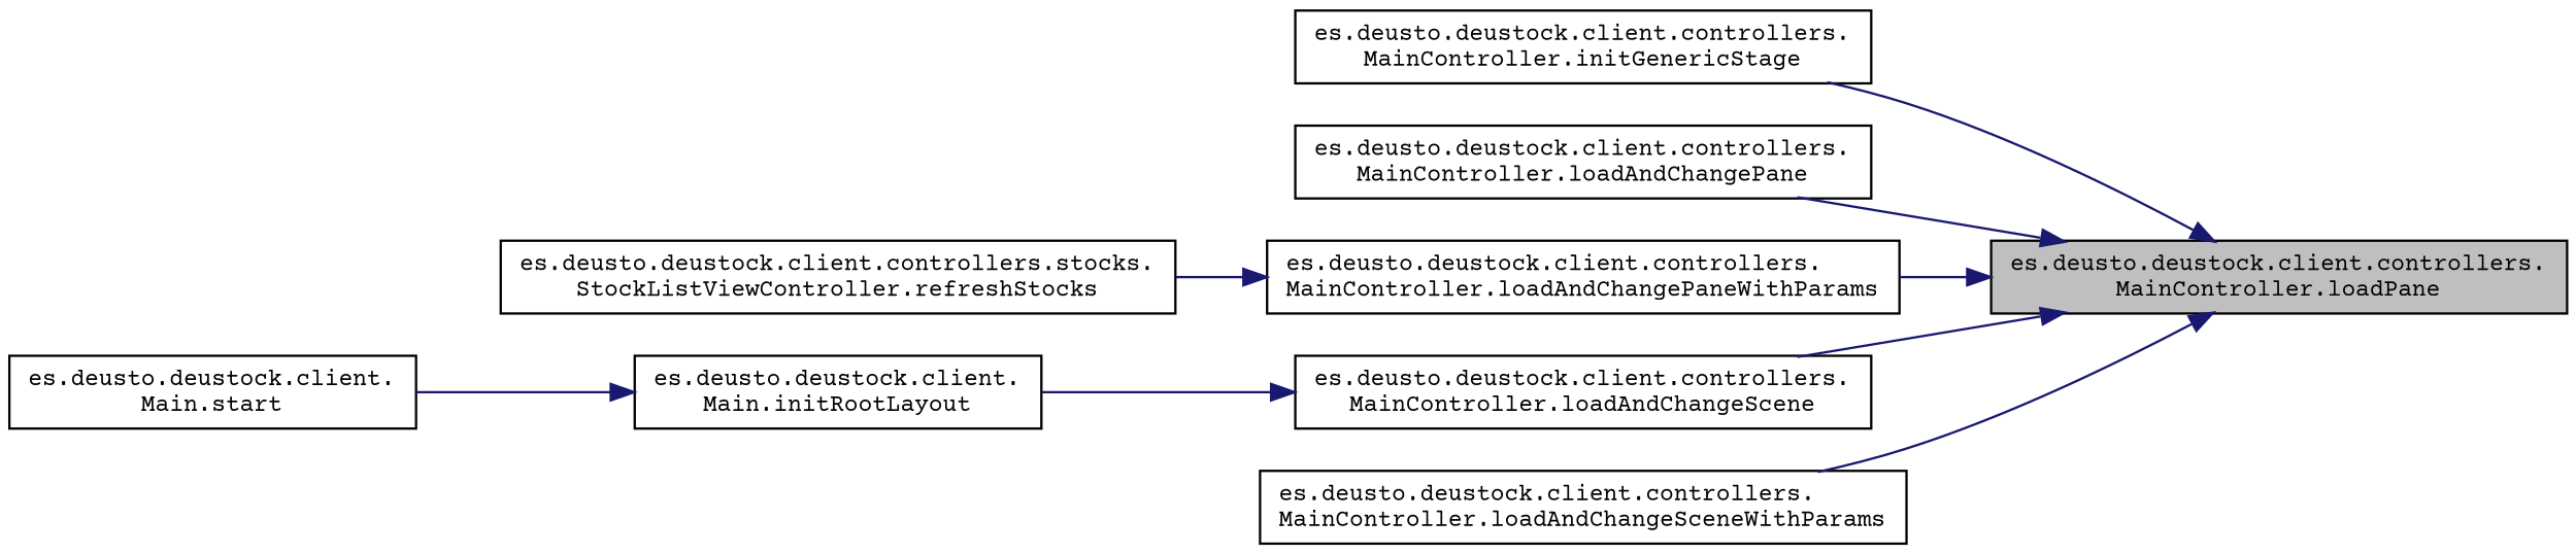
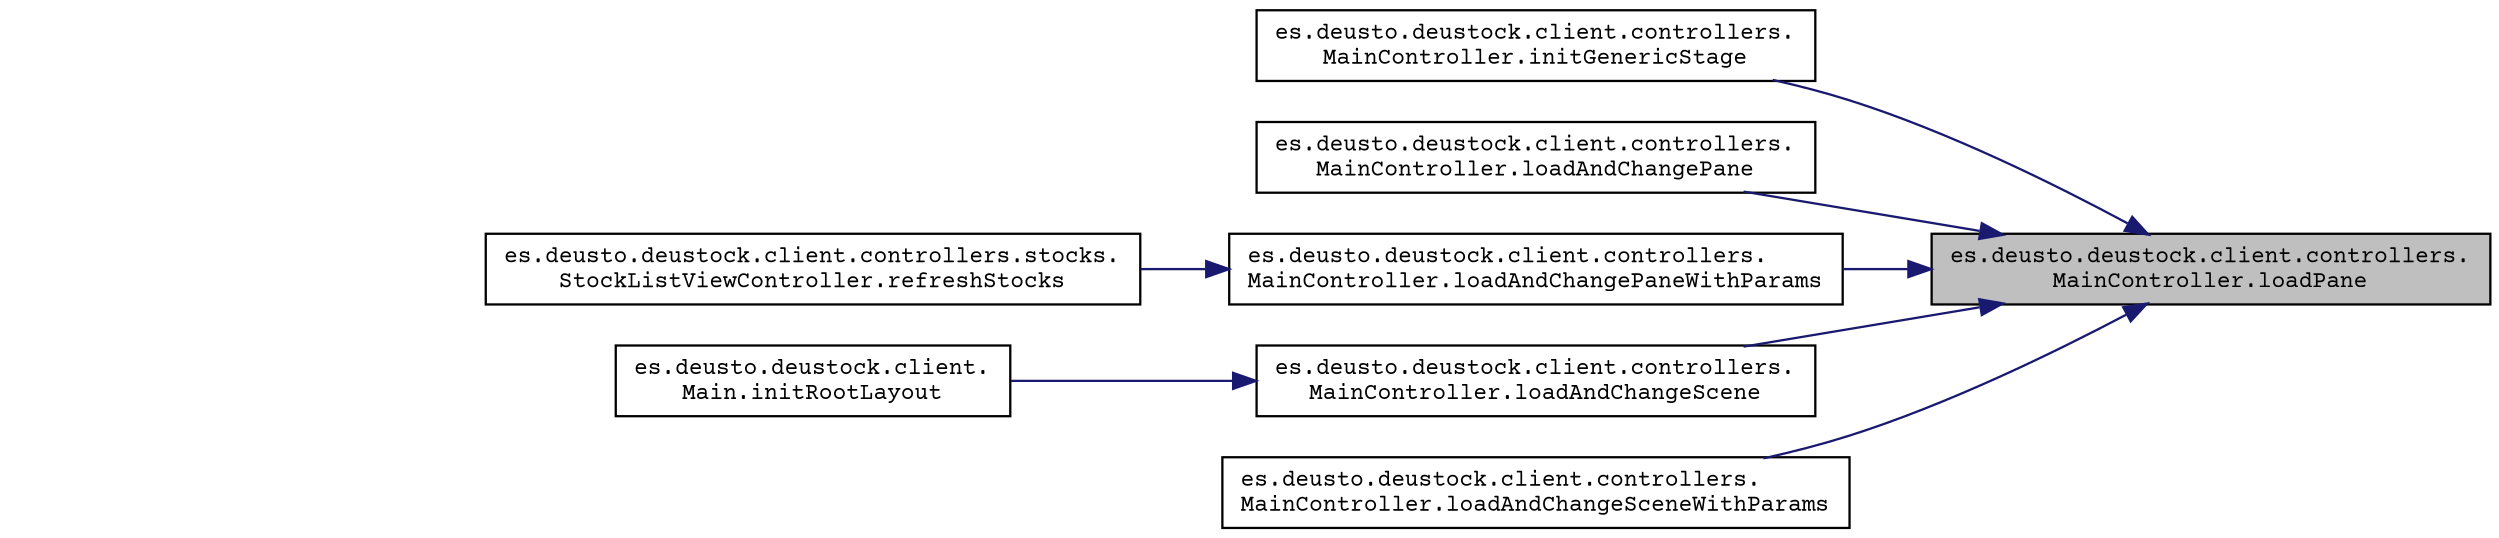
  digraph {
    rankdir=RL
    fontname="Courier Prime"
    node [color=black fillcolor=white fontname="Courier Prime" fontsize=10 shape=record style=filled]
    edge [color=midnightblue dir=back fontname="Courier Prime" fontsize=10 labelfontname=Helvetica labelfontsize=10 style=solid]
    n1 [fillcolor=grey75 fontcolor=black height=0.2 label="es.deusto.deustock.client.controllers.\lMainController.loadPane" width=0.4]
    n2 [height=0.2 label="es.deusto.deustock.client.controllers.\lMainController.initGenericStage" width=0.4]
    n3 [height=0.2 label="es.deusto.deustock.client.controllers.\lMainController.loadAndChangePane" width=0.4]
    n4 [height=0.2 label="es.deusto.deustock.client.controllers.\lMainController.loadAndChangePaneWithParams" width=0.4]
    n5 [height=0.2 label="es.deusto.deustock.client.controllers.\lMainController.loadAndChangeScene" width=0.4]
    n6 [height=0.2 label="es.deusto.deustock.client.controllers.\lMainController.loadAndChangeSceneWithParams" width=0.4]
    n7 [height=0.2 label="es.deusto.deustock.client.controllers.stocks.\lStockListViewController.refreshStocks" width=0.4]
    n8 [height=0.2 label="es.deusto.deustock.client.\lMain.initRootLayout" width=0.4]
-   n9 [height=0.2 label="es.deusto.deustock.client.\lMain.start" width=0.4]
    n1 -> n2
    n1 -> n3
    n1 -> n4
    n1 -> n5
    n1 -> n6
    n4 -> n7
    n5 -> n8
-   n8 -> n9
  }
